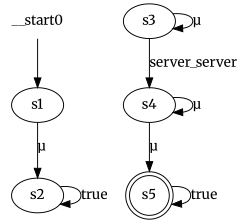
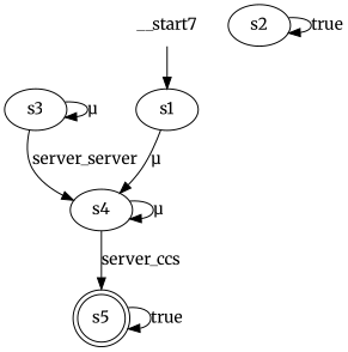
  digraph {
    fontname=Merriweather
    node [fontname=Merriweather]
    edge [fontname=Merriweather]
    n1 [label=s1]
    n2 [label=s2]
    n3 [label=s3]
    n4 [label=s4]
    n5 [label=s5 shape=doublecircle]
-   __start0 [shape=none]
-   n1 -> n2 [label="μ"]
+   __start0 [shape=none label=__start7]
+   n1 -> n4 [label="μ"]
    n2 -> n2 [label=true]
    n3 -> n3 [label="μ"]
    n3 -> n4 [label=server_server]
    n4 -> n4 [label="μ"]
-   n4 -> n5 [label="μ"]
+   n4 -> n5 [label=server_ccs]
    n5 -> n5 [label=true]
    __start0 -> n1
  }
